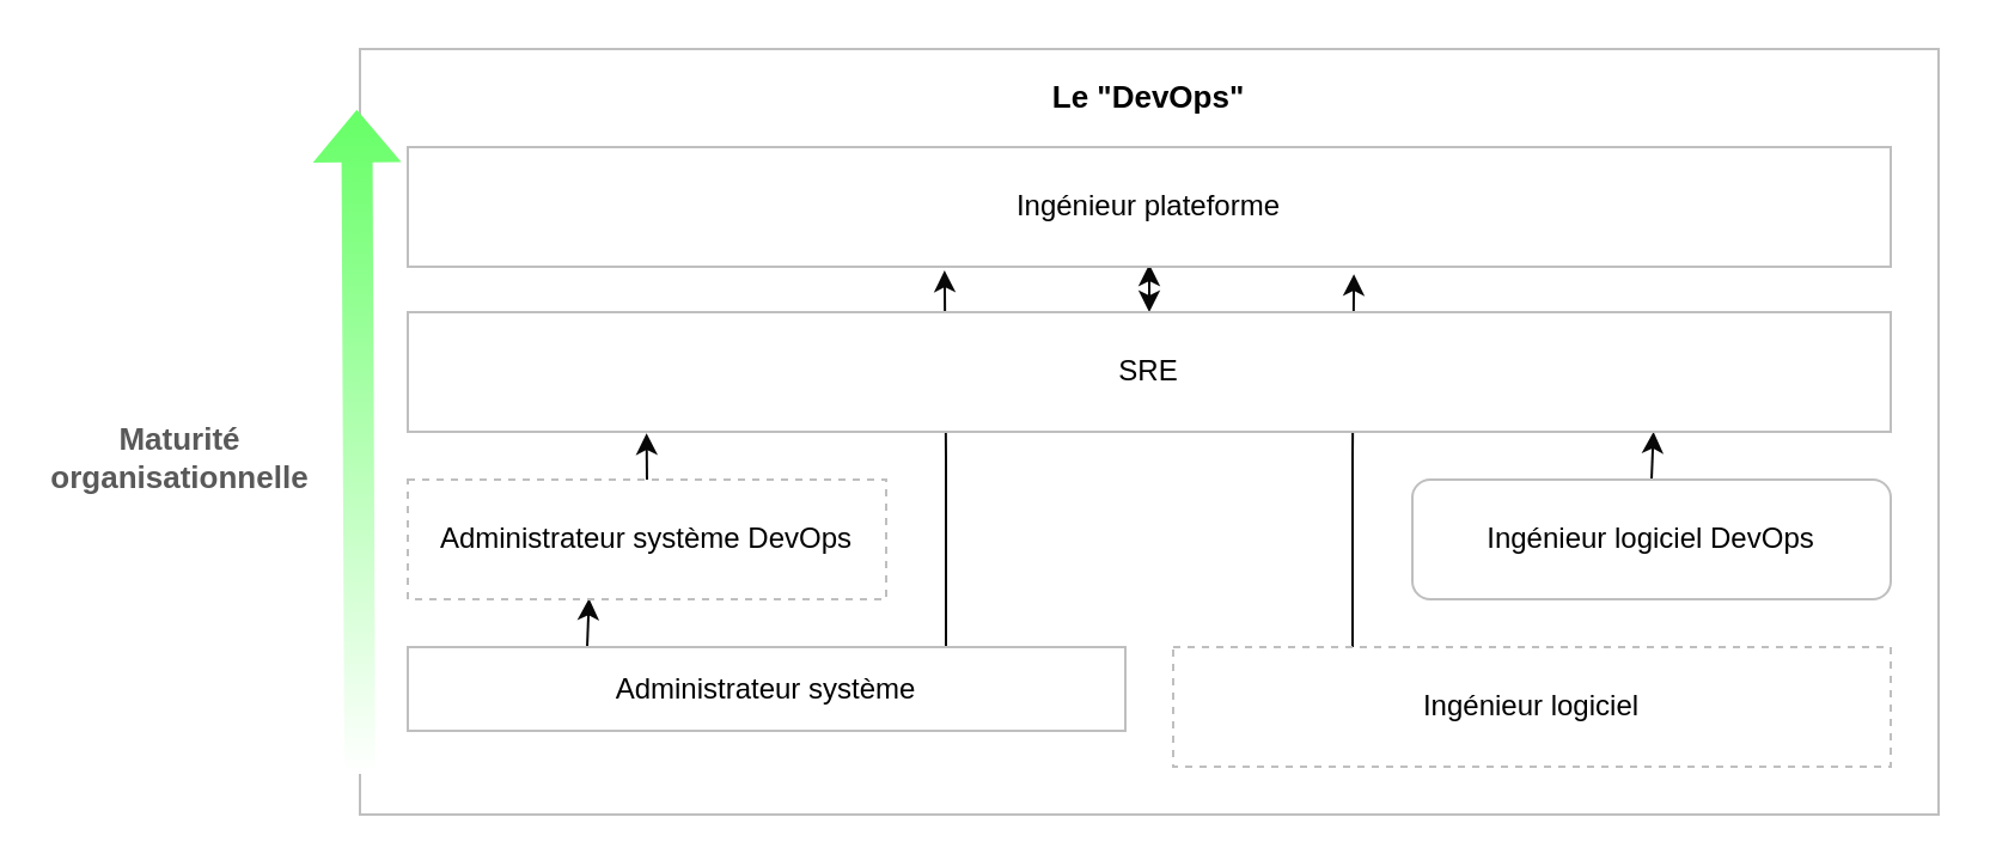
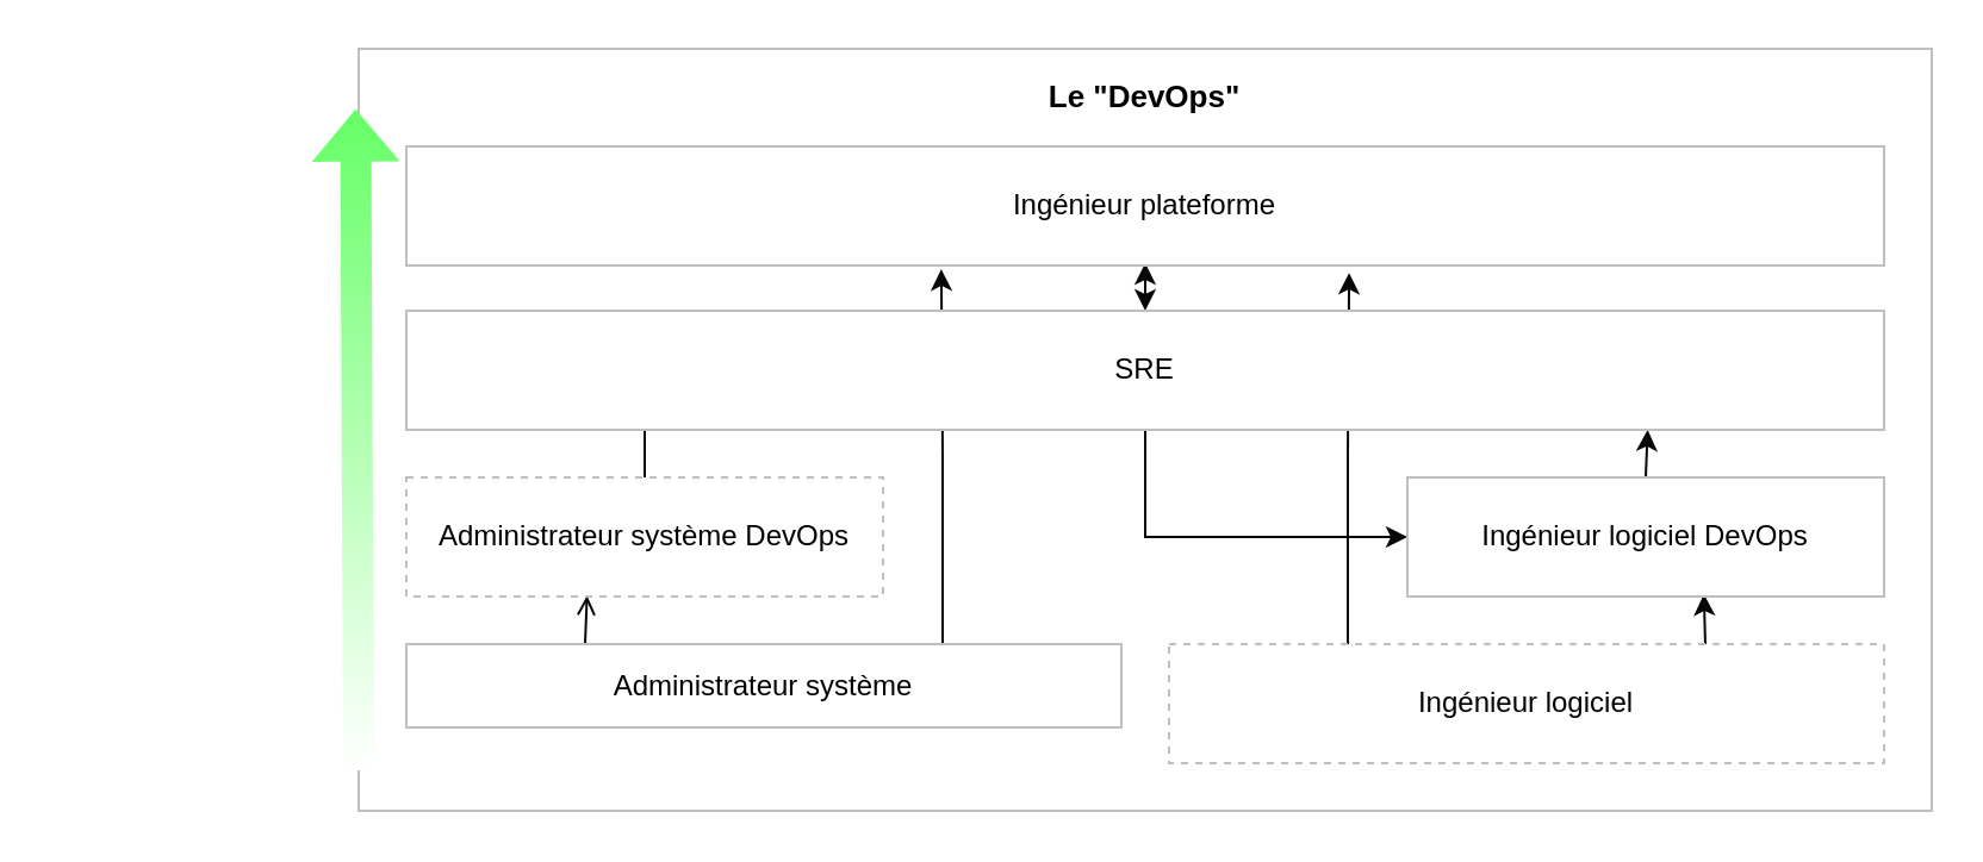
  <mxCell id="0" />
  <mxCell id="1" parent="0" />
  <mxCell id="2" value="" style="rounded=0;whiteSpace=wrap;html=1;fontSize=18;strokeColor=#BFBFBF;" vertex="1" parent="1"><mxGeometry x="150" y="20" width="660" height="320" as="geometry" /></mxCell>
  <mxCell id="3" style="edgeStyle=orthogonalEdgeStyle;rounded=0;orthogonalLoop=1;jettySize=auto;html=1;exitX=0.75;exitY=0;exitDx=0;exitDy=0;entryX=0.362;entryY=1.031;entryDx=0;entryDy=0;entryPerimeter=0;fontSize=13;strokeColor=#080808;" edge="1" parent="1" source="5" target="15"><mxGeometry relative="1" as="geometry"><mxPoint x="395.4" y="250" as="targetPoint" /></mxGeometry></mxCell>
- <mxCell id="4" style="edgeStyle=orthogonalEdgeStyle;rounded=0;orthogonalLoop=1;jettySize=auto;html=1;exitX=0.25;exitY=0;exitDx=0;exitDy=0;entryX=0.379;entryY=0.993;entryDx=0;entryDy=0;entryPerimeter=0;strokeColor=#080808;strokeWidth=1;fontSize=10;fontColor=#595959;startArrow=none;startFill=0;fillColor=default;gradientColor=#66FF66;gradientDirection=north;" edge="1" parent="1" source="5" target="7"><mxGeometry relative="1" as="geometry" /></mxCell>
+ <mxCell id="4" style="edgeStyle=orthogonalEdgeStyle;rounded=0;orthogonalLoop=1;jettySize=auto;html=1;exitX=0.25;exitY=0;exitDx=0;exitDy=0;entryX=0.379;entryY=0.993;entryDx=0;entryDy=0;entryPerimeter=0;strokeColor=#080808;strokeWidth=1;fontSize=10;fontColor=#595959;startArrow=none;startFill=0;fillColor=default;gradientColor=#66FF66;gradientDirection=north;endArrow=open;" edge="1" parent="1" source="5" target="7"><mxGeometry relative="1" as="geometry" /></mxCell>
  <mxCell id="5" value="Administrateur système" style="rounded=0;whiteSpace=wrap;html=1;strokeColor=#BFBFBF;" vertex="1" parent="1"><mxGeometry x="170" y="270" width="300" height="35" as="geometry" /></mxCell>
- <mxCell id="6" style="edgeStyle=orthogonalEdgeStyle;rounded=0;orthogonalLoop=1;jettySize=auto;html=1;exitX=0.5;exitY=0;exitDx=0;exitDy=0;entryX=0.161;entryY=1.012;entryDx=0;entryDy=0;entryPerimeter=0;strokeColor=#080808;strokeWidth=1;fontSize=10;fontColor=#595959;startArrow=none;startFill=0;fillColor=default;gradientColor=#66FF66;gradientDirection=north;" edge="1" parent="1" source="7" target="18"><mxGeometry relative="1" as="geometry" /></mxCell>
+ <mxCell id="6" style="edgeStyle=orthogonalEdgeStyle;rounded=0;orthogonalLoop=1;jettySize=auto;html=1;exitX=0.5;exitY=0;exitDx=0;exitDy=0;strokeColor=#080808;strokeWidth=1;fontSize=10;fontColor=#595959;startArrow=none;startFill=0;fillColor=default;gradientColor=#66FF66;gradientDirection=north;" edge="1" parent="1" source="7" target="17"><mxGeometry relative="1" as="geometry" /></mxCell>
  <mxCell id="7" value="Administrateur système DevOps" style="rounded=0;whiteSpace=wrap;html=1;strokeColor=#BFBFBF;dashed=1;" vertex="1" parent="1"><mxGeometry x="170" y="200" width="200" height="50" as="geometry" /></mxCell>
  <mxCell id="8" style="edgeStyle=orthogonalEdgeStyle;rounded=0;orthogonalLoop=1;jettySize=auto;html=1;entryX=0.5;entryY=0;entryDx=0;entryDy=0;fontSize=13;startArrow=classic;startFill=1;strokeColor=#080808;" edge="1" parent="1"><mxGeometry relative="1" as="geometry"><mxPoint x="480" y="110" as="sourcePoint" /><mxPoint x="480" y="130" as="targetPoint" /></mxGeometry></mxCell>
  <mxCell id="9" value="&lt;font style=&quot;font-size: 13px;&quot;&gt;&lt;b&gt;Le &quot;DevOps&quot;&lt;/b&gt;&lt;/font&gt;" style="text;html=1;strokeColor=none;fillColor=none;align=center;verticalAlign=middle;whiteSpace=wrap;rounded=0;fontSize=18;" vertex="1" parent="1"><mxGeometry x="420" y="24" width="120" height="30" as="geometry" /></mxCell>
  <mxCell id="10" style="edgeStyle=orthogonalEdgeStyle;rounded=0;orthogonalLoop=1;jettySize=auto;html=1;exitX=0.25;exitY=0;exitDx=0;exitDy=0;entryX=0.638;entryY=1.062;entryDx=0;entryDy=0;entryPerimeter=0;fontSize=13;strokeColor=#080808;" edge="1" parent="1" source="12" target="15"><mxGeometry relative="1" as="geometry"><mxPoint x="565.07" y="249.3" as="targetPoint" /></mxGeometry></mxCell>
+ <mxCell id="11" style="edgeStyle=orthogonalEdgeStyle;rounded=0;orthogonalLoop=1;jettySize=auto;html=1;exitX=0.75;exitY=0;exitDx=0;exitDy=0;entryX=0.622;entryY=0.981;entryDx=0;entryDy=0;entryPerimeter=0;strokeColor=#080808;strokeWidth=1;fontSize=10;fontColor=#595959;startArrow=none;startFill=0;fillColor=default;gradientColor=#66FF66;gradientDirection=north;" edge="1" parent="1" source="12" target="17"><mxGeometry relative="1" as="geometry" /></mxCell>
  <mxCell id="12" value="Ingénieur logiciel" style="rounded=0;whiteSpace=wrap;html=1;strokeColor=#BFBFBF;dashed=1;" vertex="1" parent="1"><mxGeometry x="490" y="270" width="300" height="50" as="geometry" /></mxCell>
- <mxCell id="13" value="&lt;b&gt;Maturité organisationnelle&lt;/b&gt;" style="text;html=1;strokeColor=none;fillColor=none;align=center;verticalAlign=middle;whiteSpace=wrap;rounded=0;fontSize=13;fontColor=#595959;" vertex="1" parent="1"><mxGeometry x="20" y="156" width="110" height="70" as="geometry" /></mxCell>
  <mxCell id="14" value="" style="shape=flexArrow;endArrow=classic;html=1;rounded=0;strokeColor=none;strokeWidth=4;fontSize=13;fontColor=#474747;fillColor=default;gradientColor=#66FF66;gradientDirection=north;entryX=-0.002;entryY=0.073;entryDx=0;entryDy=0;entryPerimeter=0;" edge="1" parent="1" target="2"><mxGeometry width="50" height="50" relative="1" as="geometry"><mxPoint x="150" y="325" as="sourcePoint" /><mxPoint x="150" y="105" as="targetPoint" /></mxGeometry></mxCell>
  <mxCell id="15" value="Ingénieur plateforme" style="rounded=0;whiteSpace=wrap;html=1;strokeColor=#BFBFBF;" vertex="1" parent="1"><mxGeometry x="170" y="61" width="620" height="50" as="geometry" /></mxCell>
  <mxCell id="16" style="edgeStyle=orthogonalEdgeStyle;rounded=0;orthogonalLoop=1;jettySize=auto;html=1;exitX=0.5;exitY=0;exitDx=0;exitDy=0;entryX=0.84;entryY=0.999;entryDx=0;entryDy=0;entryPerimeter=0;strokeColor=#080808;strokeWidth=1;fontSize=10;fontColor=#595959;startArrow=none;startFill=0;fillColor=default;gradientColor=#66FF66;gradientDirection=north;" edge="1" parent="1" source="17" target="18"><mxGeometry relative="1" as="geometry" /></mxCell>
- <mxCell id="17" value="Ingénieur logiciel DevOps" style="whiteSpace=wrap;html=1;strokeColor=#BFBFBF;rounded=1;" vertex="1" parent="1"><mxGeometry x="590" y="200" width="200" height="50" as="geometry" /></mxCell>
+ <mxCell id="17" value="Ingénieur logiciel DevOps" style="rounded=0;whiteSpace=wrap;html=1;strokeColor=#BFBFBF;" vertex="1" parent="1"><mxGeometry x="590" y="200" width="200" height="50" as="geometry" /></mxCell>
  <mxCell id="18" value="SRE" style="rounded=0;whiteSpace=wrap;html=1;strokeColor=#BFBFBF;" vertex="1" parent="1"><mxGeometry x="170" y="130" width="620" height="50" as="geometry" /></mxCell>
